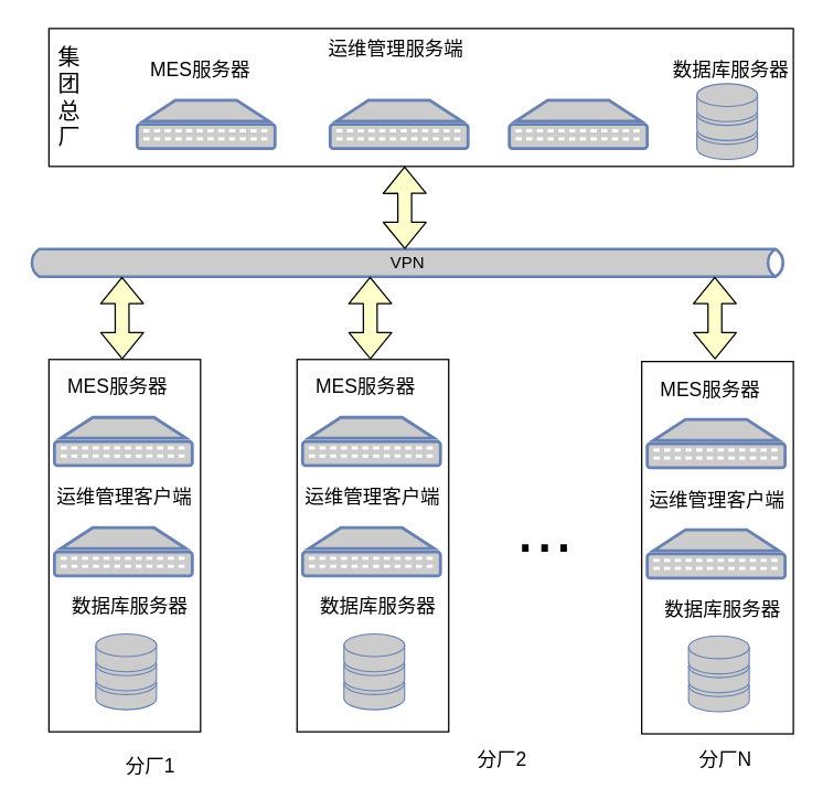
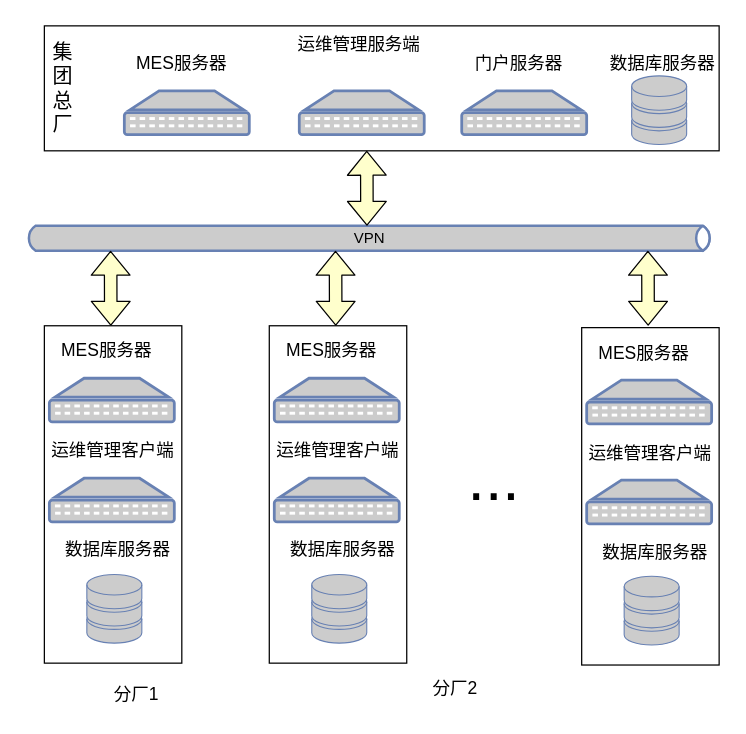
  <mxCell id="0" />
  <mxCell id="1" parent="0" />
  <mxCell id="2" value="" style="rounded=0;whiteSpace=wrap;html=1;fillColor=none;" vertex="1" parent="1"><mxGeometry x="35" y="260" width="110" height="270" as="geometry" /></mxCell>
  <mxCell id="3" value="" style="rounded=0;whiteSpace=wrap;html=1;fillColor=none;" vertex="1" parent="1"><mxGeometry x="35" y="20" width="540" height="100" as="geometry" /></mxCell>
  <mxCell id="4" value="" style="fontColor=#0066CC;verticalAlign=top;verticalLabelPosition=bottom;labelPosition=center;align=center;html=1;outlineConnect=0;fillColor=#CCCCCC;strokeColor=#6881B3;gradientColor=none;gradientDirection=north;strokeWidth=2;shape=mxgraph.networks.patch_panel;" vertex="1" parent="1"><mxGeometry x="369" y="72" width="100" height="35" as="geometry" /></mxCell>
  <mxCell id="5" value="&lt;font style=&quot;font-size: 16px&quot;&gt;集团总厂&lt;/font&gt;" style="text;html=1;strokeColor=none;fillColor=none;align=center;verticalAlign=middle;whiteSpace=wrap;rounded=0;" vertex="1" parent="1"><mxGeometry x="45" y="20" width="10" height="100" as="geometry" /></mxCell>
+ <mxCell id="6" value="&lt;font style=&quot;font-size: 14px&quot;&gt;门户服务器&lt;/font&gt;" style="text;html=1;strokeColor=none;fillColor=none;align=center;verticalAlign=middle;whiteSpace=wrap;rounded=0;" vertex="1" parent="1"><mxGeometry x="375" y="40" width="80" height="20" as="geometry" /></mxCell>
  <mxCell id="7" value="" style="fontColor=#0066CC;verticalAlign=top;verticalLabelPosition=bottom;labelPosition=center;align=center;html=1;outlineConnect=0;fillColor=#CCCCCC;strokeColor=#6881B3;gradientColor=none;gradientDirection=north;strokeWidth=2;shape=mxgraph.networks.patch_panel;" vertex="1" parent="1"><mxGeometry x="239" y="72" width="100" height="35" as="geometry" /></mxCell>
  <mxCell id="8" value="&lt;font style=&quot;font-size: 14px&quot;&gt;运维管理服务端&lt;/font&gt;" style="text;html=1;strokeColor=none;fillColor=none;align=center;verticalAlign=middle;whiteSpace=wrap;rounded=0;" vertex="1" parent="1"><mxGeometry x="237" y="25" width="100" height="20" as="geometry" /></mxCell>
  <mxCell id="9" value="" style="fontColor=#0066CC;verticalAlign=top;verticalLabelPosition=bottom;labelPosition=center;align=center;html=1;outlineConnect=0;fillColor=#CCCCCC;strokeColor=#6881B3;gradientColor=none;gradientDirection=north;strokeWidth=2;shape=mxgraph.networks.patch_panel;" vertex="1" parent="1"><mxGeometry x="99" y="72" width="100" height="35" as="geometry" /></mxCell>
  <mxCell id="10" value="&lt;font style=&quot;font-size: 14px&quot;&gt;MES服务器&lt;/font&gt;" style="text;html=1;strokeColor=none;fillColor=none;align=center;verticalAlign=middle;whiteSpace=wrap;rounded=0;" vertex="1" parent="1"><mxGeometry x="105" y="40" width="80" height="20" as="geometry" /></mxCell>
  <mxCell id="11" value="" style="fontColor=#0066CC;verticalAlign=top;verticalLabelPosition=bottom;labelPosition=center;align=center;html=1;outlineConnect=0;fillColor=#CCCCCC;strokeColor=#6881B3;gradientColor=none;gradientDirection=north;strokeWidth=2;shape=mxgraph.networks.storage;" vertex="1" parent="1"><mxGeometry x="505" y="60" width="44" height="55" as="geometry" /></mxCell>
  <mxCell id="12" value="&lt;font style=&quot;font-size: 14px&quot;&gt;数据库服务器&lt;/font&gt;" style="text;html=1;strokeColor=none;fillColor=none;align=center;verticalAlign=middle;whiteSpace=wrap;rounded=0;" vertex="1" parent="1"><mxGeometry x="485" y="40" width="90" height="20" as="geometry" /></mxCell>
  <mxCell id="13" value="&lt;font color=&quot;#000000&quot;&gt;VPN&lt;/font&gt;" style="html=1;outlineConnect=0;fillColor=#CCCCCC;strokeColor=#6881B3;gradientColor=none;gradientDirection=north;strokeWidth=2;shape=mxgraph.networks.bus;gradientColor=none;gradientDirection=north;fontColor=#ffffff;perimeter=backbonePerimeter;backboneSize=20;" vertex="1" parent="1"><mxGeometry x="20" y="180" width="550" height="20" as="geometry" /></mxCell>
  <mxCell id="14" value="" style="fontColor=#0066CC;verticalAlign=top;verticalLabelPosition=bottom;labelPosition=center;align=center;html=1;outlineConnect=0;fillColor=#CCCCCC;strokeColor=#6881B3;gradientColor=none;gradientDirection=north;strokeWidth=2;shape=mxgraph.networks.patch_panel;" vertex="1" parent="1"><mxGeometry x="39" y="302" width="100" height="35" as="geometry" /></mxCell>
  <mxCell id="15" value="&lt;font style=&quot;font-size: 14px&quot;&gt;MES服务器&lt;/font&gt;" style="text;html=1;strokeColor=none;fillColor=none;align=center;verticalAlign=middle;whiteSpace=wrap;rounded=0;" vertex="1" parent="1"><mxGeometry x="45" y="270" width="80" height="20" as="geometry" /></mxCell>
  <mxCell id="16" value="" style="fontColor=#0066CC;verticalAlign=top;verticalLabelPosition=bottom;labelPosition=center;align=center;html=1;outlineConnect=0;fillColor=#CCCCCC;strokeColor=#6881B3;gradientColor=none;gradientDirection=north;strokeWidth=2;shape=mxgraph.networks.storage;" vertex="1" parent="1"><mxGeometry x="69" y="459" width="44" height="55" as="geometry" /></mxCell>
  <mxCell id="17" value="&lt;font style=&quot;font-size: 14px&quot;&gt;数据库服务器&lt;/font&gt;" style="text;html=1;strokeColor=none;fillColor=none;align=center;verticalAlign=middle;whiteSpace=wrap;rounded=0;" vertex="1" parent="1"><mxGeometry x="49" y="429" width="90" height="20" as="geometry" /></mxCell>
  <mxCell id="18" value="" style="fontColor=#0066CC;verticalAlign=top;verticalLabelPosition=bottom;labelPosition=center;align=center;html=1;outlineConnect=0;fillColor=#CCCCCC;strokeColor=#6881B3;gradientColor=none;gradientDirection=north;strokeWidth=2;shape=mxgraph.networks.patch_panel;" vertex="1" parent="1"><mxGeometry x="39" y="382" width="100" height="35" as="geometry" /></mxCell>
  <mxCell id="19" value="&lt;font style=&quot;font-size: 14px&quot;&gt;运维管理客户端&lt;/font&gt;" style="text;html=1;strokeColor=none;fillColor=none;align=center;verticalAlign=middle;whiteSpace=wrap;rounded=0;" vertex="1" parent="1"><mxGeometry x="40" y="350" width="100" height="20" as="geometry" /></mxCell>
  <mxCell id="20" value="" style="rounded=0;whiteSpace=wrap;html=1;fillColor=none;" vertex="1" parent="1"><mxGeometry x="465" y="261.5" width="110" height="270" as="geometry" /></mxCell>
  <mxCell id="21" value="" style="fontColor=#0066CC;verticalAlign=top;verticalLabelPosition=bottom;labelPosition=center;align=center;html=1;outlineConnect=0;fillColor=#CCCCCC;strokeColor=#6881B3;gradientColor=none;gradientDirection=north;strokeWidth=2;shape=mxgraph.networks.patch_panel;" vertex="1" parent="1"><mxGeometry x="469" y="303.5" width="100" height="35" as="geometry" /></mxCell>
  <mxCell id="22" value="&lt;font style=&quot;font-size: 14px&quot;&gt;MES服务器&lt;/font&gt;" style="text;html=1;strokeColor=none;fillColor=none;align=center;verticalAlign=middle;whiteSpace=wrap;rounded=0;" vertex="1" parent="1"><mxGeometry x="475" y="271.5" width="80" height="20" as="geometry" /></mxCell>
  <mxCell id="23" value="" style="fontColor=#0066CC;verticalAlign=top;verticalLabelPosition=bottom;labelPosition=center;align=center;html=1;outlineConnect=0;fillColor=#CCCCCC;strokeColor=#6881B3;gradientColor=none;gradientDirection=north;strokeWidth=2;shape=mxgraph.networks.storage;" vertex="1" parent="1"><mxGeometry x="499" y="460.5" width="44" height="55" as="geometry" /></mxCell>
  <mxCell id="24" value="&lt;font style=&quot;font-size: 14px&quot;&gt;数据库服务器&lt;/font&gt;" style="text;html=1;strokeColor=none;fillColor=none;align=center;verticalAlign=middle;whiteSpace=wrap;rounded=0;" vertex="1" parent="1"><mxGeometry x="479" y="430.5" width="90" height="20" as="geometry" /></mxCell>
  <mxCell id="25" value="" style="fontColor=#0066CC;verticalAlign=top;verticalLabelPosition=bottom;labelPosition=center;align=center;html=1;outlineConnect=0;fillColor=#CCCCCC;strokeColor=#6881B3;gradientColor=none;gradientDirection=north;strokeWidth=2;shape=mxgraph.networks.patch_panel;" vertex="1" parent="1"><mxGeometry x="469" y="383.5" width="100" height="35" as="geometry" /></mxCell>
  <mxCell id="26" value="&lt;font style=&quot;font-size: 14px&quot;&gt;运维管理客户端&lt;/font&gt;" style="text;html=1;strokeColor=none;fillColor=none;align=center;verticalAlign=middle;whiteSpace=wrap;rounded=0;" vertex="1" parent="1"><mxGeometry x="470" y="351.5" width="100" height="20" as="geometry" /></mxCell>
  <mxCell id="27" value="" style="rounded=0;whiteSpace=wrap;html=1;fillColor=none;" vertex="1" parent="1"><mxGeometry x="215" y="260" width="110" height="270" as="geometry" /></mxCell>
  <mxCell id="28" value="" style="fontColor=#0066CC;verticalAlign=top;verticalLabelPosition=bottom;labelPosition=center;align=center;html=1;outlineConnect=0;fillColor=#CCCCCC;strokeColor=#6881B3;gradientColor=none;gradientDirection=north;strokeWidth=2;shape=mxgraph.networks.patch_panel;" vertex="1" parent="1"><mxGeometry x="219" y="302" width="100" height="35" as="geometry" /></mxCell>
  <mxCell id="29" value="&lt;font style=&quot;font-size: 14px&quot;&gt;MES服务器&lt;/font&gt;" style="text;html=1;strokeColor=none;fillColor=none;align=center;verticalAlign=middle;whiteSpace=wrap;rounded=0;" vertex="1" parent="1"><mxGeometry x="225" y="270" width="80" height="20" as="geometry" /></mxCell>
  <mxCell id="30" value="" style="fontColor=#0066CC;verticalAlign=top;verticalLabelPosition=bottom;labelPosition=center;align=center;html=1;outlineConnect=0;fillColor=#CCCCCC;strokeColor=#6881B3;gradientColor=none;gradientDirection=north;strokeWidth=2;shape=mxgraph.networks.storage;" vertex="1" parent="1"><mxGeometry x="249" y="459" width="44" height="55" as="geometry" /></mxCell>
  <mxCell id="31" value="&lt;font style=&quot;font-size: 14px&quot;&gt;数据库服务器&lt;/font&gt;" style="text;html=1;strokeColor=none;fillColor=none;align=center;verticalAlign=middle;whiteSpace=wrap;rounded=0;" vertex="1" parent="1"><mxGeometry x="229" y="429" width="90" height="20" as="geometry" /></mxCell>
  <mxCell id="32" value="" style="fontColor=#0066CC;verticalAlign=top;verticalLabelPosition=bottom;labelPosition=center;align=center;html=1;outlineConnect=0;fillColor=#CCCCCC;strokeColor=#6881B3;gradientColor=none;gradientDirection=north;strokeWidth=2;shape=mxgraph.networks.patch_panel;" vertex="1" parent="1"><mxGeometry x="219" y="382" width="100" height="35" as="geometry" /></mxCell>
  <mxCell id="33" value="&lt;font style=&quot;font-size: 14px&quot;&gt;运维管理客户端&lt;/font&gt;" style="text;html=1;strokeColor=none;fillColor=none;align=center;verticalAlign=middle;whiteSpace=wrap;rounded=0;" vertex="1" parent="1"><mxGeometry x="220" y="350" width="100" height="20" as="geometry" /></mxCell>
  <mxCell id="34" value="&lt;font style=&quot;font-size: 50px&quot;&gt;...&lt;/font&gt;" style="text;html=1;strokeColor=none;fillColor=none;align=center;verticalAlign=middle;whiteSpace=wrap;rounded=0;" vertex="1" parent="1"><mxGeometry x="375" y="371.5" width="40" height="20" as="geometry" /></mxCell>
  <mxCell id="35" value="" style="shape=flexArrow;endArrow=classic;startArrow=classic;html=1;fillColor=#FFFFCC;" edge="1" parent="1"><mxGeometry width="100" height="100" relative="1" as="geometry"><mxPoint x="293.18" y="180" as="sourcePoint" /><mxPoint x="293" y="120" as="targetPoint" /></mxGeometry></mxCell>
  <mxCell id="36" value="" style="shape=flexArrow;endArrow=classic;startArrow=classic;html=1;fillColor=#FFFFCC;" edge="1" parent="1"><mxGeometry width="100" height="100" relative="1" as="geometry"><mxPoint x="88.18" y="260" as="sourcePoint" /><mxPoint x="88" y="200" as="targetPoint" /></mxGeometry></mxCell>
  <mxCell id="37" value="" style="shape=flexArrow;endArrow=classic;startArrow=classic;html=1;fillColor=#FFFFCC;" edge="1" parent="1"><mxGeometry width="100" height="100" relative="1" as="geometry"><mxPoint x="268.18" y="260" as="sourcePoint" /><mxPoint x="268" y="200" as="targetPoint" /></mxGeometry></mxCell>
  <mxCell id="38" value="" style="shape=flexArrow;endArrow=classic;startArrow=classic;html=1;fillColor=#FFFFCC;" edge="1" parent="1"><mxGeometry width="100" height="100" relative="1" as="geometry"><mxPoint x="518.18" y="260" as="sourcePoint" /><mxPoint x="518" y="200" as="targetPoint" /></mxGeometry></mxCell>
  <mxCell id="39" value="&lt;font style=&quot;font-size: 14px&quot;&gt;分厂1&lt;/font&gt;" style="text;html=1;strokeColor=none;fillColor=none;align=center;verticalAlign=middle;whiteSpace=wrap;rounded=0;" vertex="1" parent="1"><mxGeometry x="89" y="545" width="40" height="20" as="geometry" /></mxCell>
  <mxCell id="40" value="&lt;font style=&quot;font-size: 14px&quot;&gt;分厂2&lt;/font&gt;" style="text;html=1;strokeColor=none;fillColor=none;align=center;verticalAlign=middle;whiteSpace=wrap;rounded=0;" vertex="1" parent="1"><mxGeometry x="344" y="540" width="40" height="20" as="geometry" /></mxCell>
- <mxCell id="41" value="&lt;font style=&quot;font-size: 14px&quot;&gt;分厂N&lt;/font&gt;" style="text;html=1;strokeColor=none;fillColor=none;align=center;verticalAlign=middle;whiteSpace=wrap;rounded=0;" vertex="1" parent="1"><mxGeometry x="503" y="540" width="46" height="20" as="geometry" /></mxCell>
